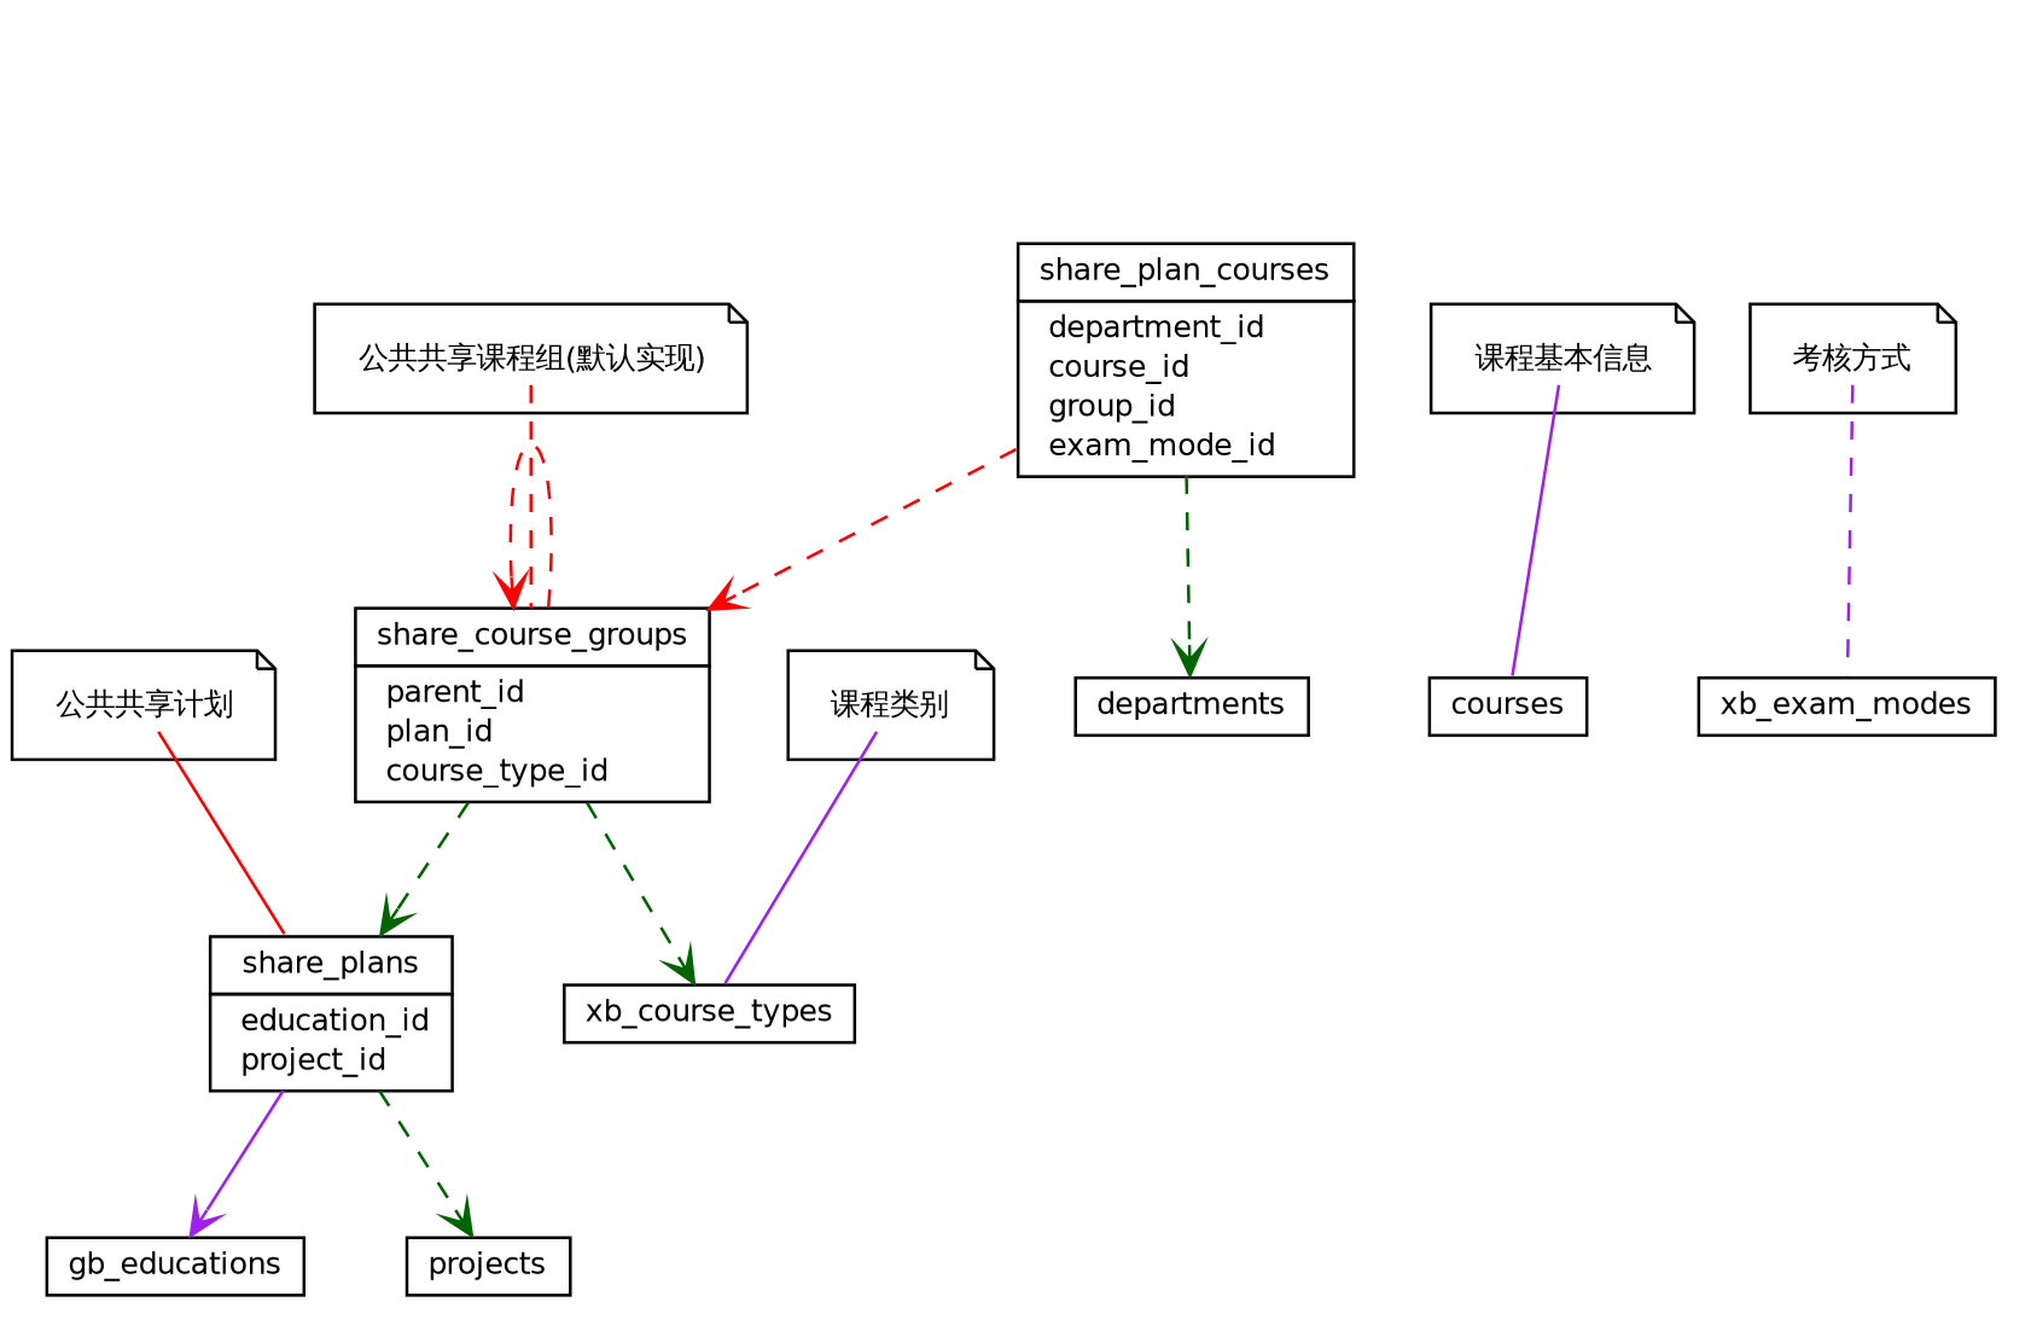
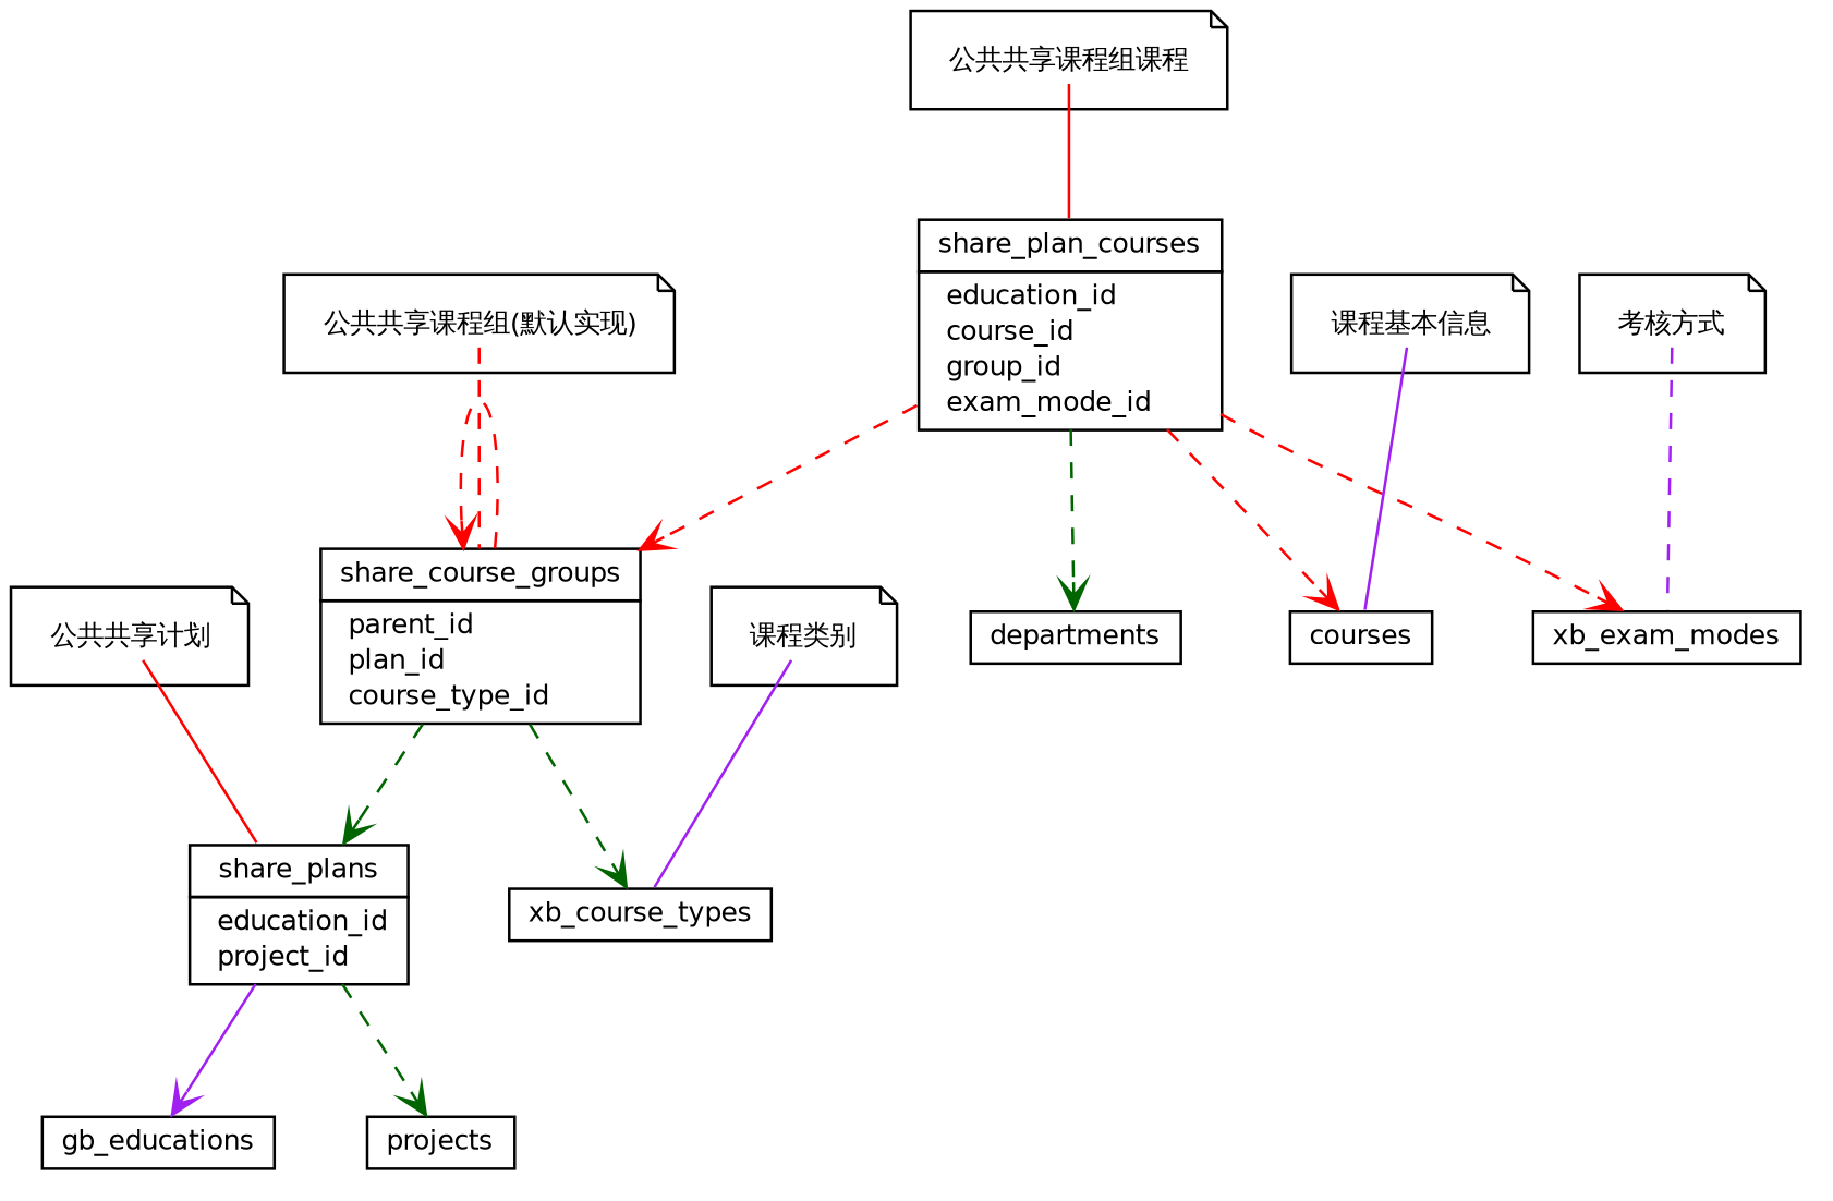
  digraph {
    nodesep=0.25
    ranksep=0.5
    node [fontcolor=black fontname=Helvetica fontsize=10.0 shape=plaintext]
    edge [arrowhead=open color=red fontcolor=black fontname=Helvetica fontsize=10.0 headport=p labelfontname=Helvetica labelfontsize=10 style=dashed tailport=p]
    n1 [label=<<table title="share_plans" border="0" cellborder="1" cellspacing="0" cellpadding="2" port="p"> 		<tr><td><table border="0" cellspacing="0" cellpadding="1"> <tr><td align="center" balign="center"> share_plans </td></tr> 		</table></td></tr> 		<tr><td><table border="0" cellspacing="0" cellpadding="1"> <tr><td align="left" balign="left">  education_id </td></tr> <tr><td align="left" balign="left">  project_id </td></tr> 		</table></td></tr> 		</table>>]
    n2 [label=<<table title="gb_educations" border="0" cellborder="1" cellspacing="0" cellpadding="2" port="p"> 		<tr><td><table border="0" cellspacing="0" cellpadding="1"> <tr><td align="center" balign="center"> gb_educations </td></tr> 		</table></td></tr> 		</table>>]
    n3 [label=<<table title="projects" border="0" cellborder="1" cellspacing="0" cellpadding="2" port="p"> 		<tr><td><table border="0" cellspacing="0" cellpadding="1"> <tr><td align="center" balign="center"> projects </td></tr> 		</table></td></tr> 		</table>>]
    n4 [label=<<table title="share_plans" border="0" cellborder="0" cellspacing="0" cellpadding="2" port="p"> 		<tr><td><table border="0" cellspacing="0" cellpadding="1"> <tr><td align="left" balign="left"> 公共共享计划 </td></tr> 		</table></td></tr> 		</table>> shape=note]
-   n5 [label=<<table title="share_plan_courses" border="0" cellborder="1" cellspacing="0" cellpadding="2" port="p"> 		<tr><td><table border="0" cellspacing="0" cellpadding="1"> <tr><td align="center" balign="center"> share_plan_courses </td></tr> 		</table></td></tr> 		<tr><td><table border="0" cellspacing="0" cellpadding="1"> <tr><td align="left" balign="left">  department_id </td></tr> <tr><td align="left" balign="left">  course_id </td></tr> <tr><td align="left" balign="left">  group_id </td></tr> <tr><td align="left" balign="left">  exam_mode_id </td></tr> 		</table></td></tr> 		</table>>]
+   n5 [label=<<table title="share_plan_courses" border="0" cellborder="1" cellspacing="0" cellpadding="2" port="p"> 		<tr><td><table border="0" cellspacing="0" cellpadding="1"> <tr><td align="center" balign="center"> share_plan_courses </td></tr> 		</table></td></tr> 		<tr><td><table border="0" cellspacing="0" cellpadding="1"> <tr><td align="left" balign="left">  education_id </td></tr> <tr><td align="left" balign="left">  course_id </td></tr> <tr><td align="left" balign="left">  group_id </td></tr> <tr><td align="left" balign="left">  exam_mode_id </td></tr> 		</table></td></tr> 		</table>>]
    n6 [label=<<table title="share_course_groups" border="0" cellborder="1" cellspacing="0" cellpadding="2" port="p"> 		<tr><td><table border="0" cellspacing="0" cellpadding="1"> <tr><td align="center" balign="center"> share_course_groups </td></tr> 		</table></td></tr> 		<tr><td><table border="0" cellspacing="0" cellpadding="1"> <tr><td align="left" balign="left">  parent_id </td></tr> <tr><td align="left" balign="left">  plan_id </td></tr> <tr><td align="left" balign="left">  course_type_id </td></tr> 		</table></td></tr> 		</table>>]
    n7 [label=<<table title="departments" border="0" cellborder="1" cellspacing="0" cellpadding="2" port="p"> 		<tr><td><table border="0" cellspacing="0" cellpadding="1"> <tr><td align="center" balign="center"> departments </td></tr> 		</table></td></tr> 		</table>>]
    n8 [label=<<table title="courses" border="0" cellborder="1" cellspacing="0" cellpadding="2" port="p"> 		<tr><td><table border="0" cellspacing="0" cellpadding="1"> <tr><td align="center" balign="center"> courses </td></tr> 		</table></td></tr> 		</table>>]
    n9 [label=<<table title="xb_exam_modes" border="0" cellborder="1" cellspacing="0" cellpadding="2" port="p"> 		<tr><td><table border="0" cellspacing="0" cellpadding="1"> <tr><td align="center" balign="center"> xb_exam_modes </td></tr> 		</table></td></tr> 		</table>>]
    n10 [label=<<table title="xb_course_types" border="0" cellborder="1" cellspacing="0" cellpadding="2" port="p"> 		<tr><td><table border="0" cellspacing="0" cellpadding="1"> <tr><td align="center" balign="center"> xb_course_types </td></tr> 		</table></td></tr> 		</table>>]
+   n11 [label=<<table title="share_plan_courses" border="0" cellborder="0" cellspacing="0" cellpadding="2" port="p"> 		<tr><td><table border="0" cellspacing="0" cellpadding="1"> <tr><td align="left" balign="left"> 公共共享课程组课程 </td></tr> 		</table></td></tr> 		</table>> shape=note]
    n12 [label=<<table title="share_course_groups" border="0" cellborder="0" cellspacing="0" cellpadding="2" port="p"> 		<tr><td><table border="0" cellspacing="0" cellpadding="1"> <tr><td align="left" balign="left"> 公共共享课程组(默认实现) </td></tr> 		</table></td></tr> 		</table>> shape=note]
    n13 [label=<<table title="courses" border="0" cellborder="0" cellspacing="0" cellpadding="2" port="p"> 		<tr><td><table border="0" cellspacing="0" cellpadding="1"> <tr><td align="left" balign="left"> 课程基本信息 </td></tr> 		</table></td></tr> 		</table>> shape=note]
    n14 [label=<<table title="xb_exam_modes" border="0" cellborder="0" cellspacing="0" cellpadding="2" port="p"> 		<tr><td><table border="0" cellspacing="0" cellpadding="1"> <tr><td align="left" balign="left"> 考核方式 </td></tr> 		</table></td></tr> 		</table>> shape=note]
    n15 [label=<<table title="xb_course_types" border="0" cellborder="0" cellspacing="0" cellpadding="2" port="p"> 		<tr><td><table border="0" cellspacing="0" cellpadding="1"> <tr><td align="left" balign="left"> 课程类别 </td></tr> 		</table></td></tr> 		</table>> shape=note]
    n1 -> n2 [color=purple style=solid]
    n1 -> n3 [color=darkgreen]
    n4 -> n1 [arrowhead=none fontsize=10 fontcolor="" style=""]
    n5 -> n6
    n5 -> n7 [color=darkgreen]
+   n5 -> n8
+   n5 -> n9
    n6 -> n1 [color=darkgreen]
    n6 -> n6
    n6 -> n10 [color=darkgreen]
+   n11 -> n5 [arrowhead=none fontsize=10 fontcolor="" style=""]
    n12 -> n6 [arrowhead=none fontsize=10 fontcolor=""]
    n13 -> n8 [arrowhead=none color=purple fontsize=10 fontcolor="" style=""]
    n14 -> n9 [arrowhead=none color=purple fontsize=10 fontcolor=""]
    n15 -> n10 [arrowhead=none color=purple fontsize=10 fontcolor="" style=""]
  }
